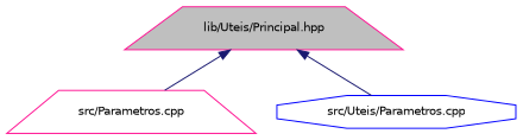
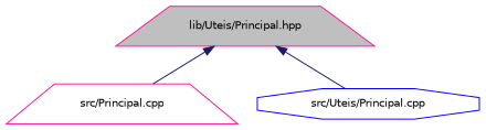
  digraph {
    node [color=deeppink fillcolor=white fontname=Helvetica fontsize=10 shape=trapezium style=filled]
    edge [color=midnightblue dir=back fontname=Helvetica fontsize=10 labelfontname=Helvetica labelfontsize=10 style=solid]
    n1 [fillcolor=grey75 fontcolor=black height=0.2 label="lib/Uteis/Principal.hpp" width=0.4]
-   n2 [height=0.2 label="src/Parametros.cpp" width=0.4]
-   n3 [color=blue height=0.2 label="src/Uteis/Parametros.cpp" shape=octagon width=0.4]
+   n2 [height=0.2 label="src/Principal.cpp" width=0.4]
+   n3 [color=blue height=0.2 label="src/Uteis/Principal.cpp" shape=octagon width=0.4]
    n1 -> n2
    n1 -> n3
  }
